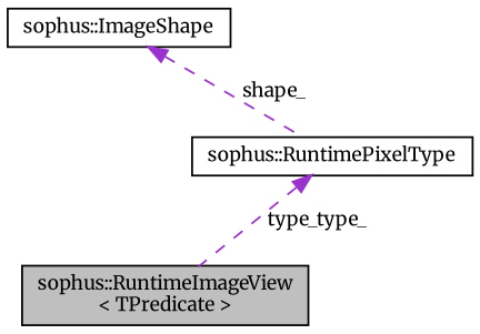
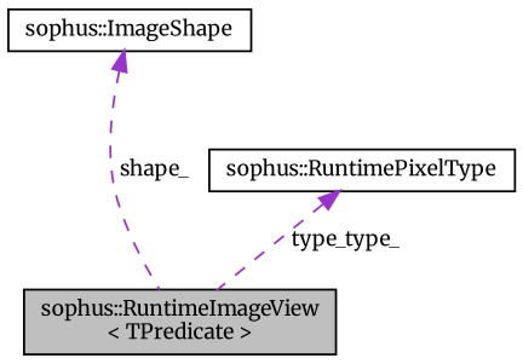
  digraph {
    fontname=Merriweather
    node [color=black fillcolor=white fontname=Merriweather fontsize=10 shape=record style=filled]
    edge [color=darkorchid3 dir=back fontname=Merriweather fontsize=10 labelfontname=Helvetica labelfontsize=10 style=dashed]
    n1 [fillcolor=grey75 fontcolor=black height=0.2 label="sophus::RuntimeImageView\l\< TPredicate \>" width=0.4]
    n2 [height=0.2 label="sophus::RuntimePixelType" width=0.4]
    n3 [height=0.2 label="sophus::ImageShape" width=0.4]
    n2 -> n1 [label=" type_type_"]
-   n3 -> n2 [label=" shape_"]
+   n3 -> n1 [label=" shape_"]
  }
